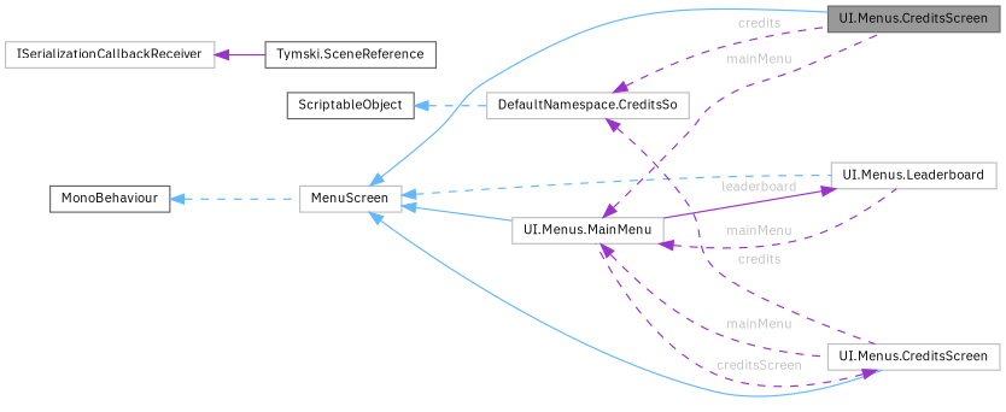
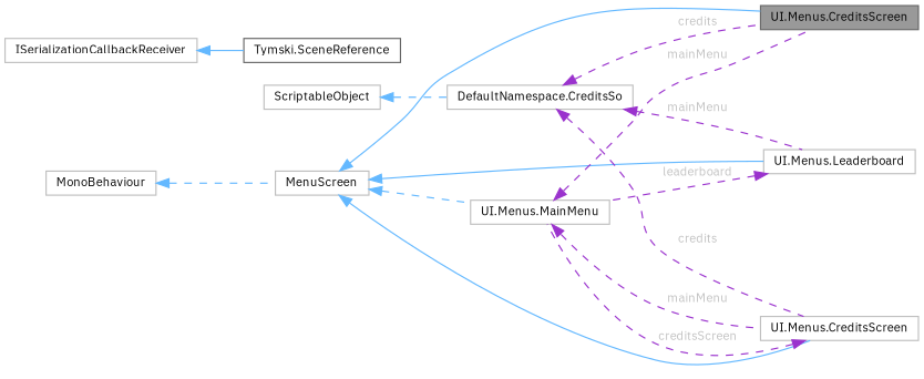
  digraph {
    fontname="IBM Plex Sans"
    rankdir=LR
    node [color=grey75 fillcolor=white fontname="IBM Plex Sans" fontsize=10 shape=box style=filled]
    edge [color=steelblue1 dir=back fontname="IBM Plex Sans" fontsize=10 labelfontname=Helvetica labelfontsize=10 style=dashed]
    n1 [color=gray40 fillcolor=grey60 fontcolor=black height=0.2 label="UI.Menus.CreditsScreen" width=0.4]
    n2 [height=0.2 label=MenuScreen width=0.4]
    n3 [height=0.2 label="UI.Menus.MainMenu" width=0.4]
    n4 [height=0.2 label="UI.Menus.CreditsScreen" width=0.4]
    n5 [height=0.2 label="UI.Menus.Leaderboard" width=0.4]
-   n6 [color=gray40 height=0.2 label=MonoBehaviour width=0.4]
+   n6 [height=0.2 label=MonoBehaviour width=0.4]
    n7 [height=0.2 label="DefaultNamespace.CreditsSo" width=0.4]
-   n8 [color=gray40 height=0.2 label=ScriptableObject width=0.4]
+   n8 [height=0.2 label=ScriptableObject width=0.4]
    n9 [color=gray40 height=0.2 label="Tymski.SceneReference" width=0.4]
    n10 [height=0.2 label=ISerializationCallbackReceiver width=0.4]
    n2 -> n1 [style=solid]
-   n2 -> n3 [style=solid]
+   n2 -> n3
    n2 -> n4 [style=solid]
-   n2 -> n5
+   n2 -> n5 [style=solid]
    n3 -> n1 [color=darkorchid3 fontcolor=grey label=" mainMenu"]
    n3 -> n4 [color=darkorchid3 fontcolor=grey label=" mainMenu"]
-   n3 -> n5 [color=darkorchid3 fontcolor=grey label=" mainMenu"]
+   n7 -> n5 [color=darkorchid3 fontcolor=grey label=" mainMenu"]
    n4 -> n3 [color=darkorchid3 fontcolor=grey label=" creditsScreen"]
-   n5 -> n3 [color=darkorchid3 fontcolor=grey label=" leaderboard" style=solid]
+   n5 -> n3 [color=darkorchid3 fontcolor=grey label=" leaderboard"]
    n6 -> n2
    n7 -> n1 [color=darkorchid3 fontcolor=grey label=" credits"]
    n7 -> n4 [color=darkorchid3 fontcolor=grey label=" credits"]
    n8 -> n7
-   n10 -> n9 [color=darkorchid3 style=solid]
+   n10 -> n9 [style=solid]
  }
